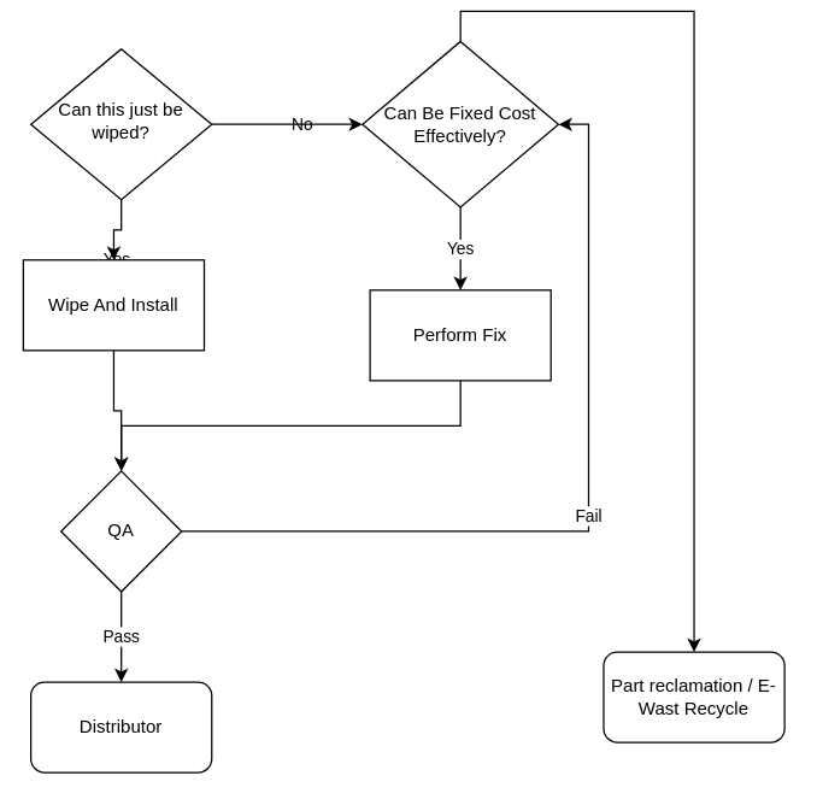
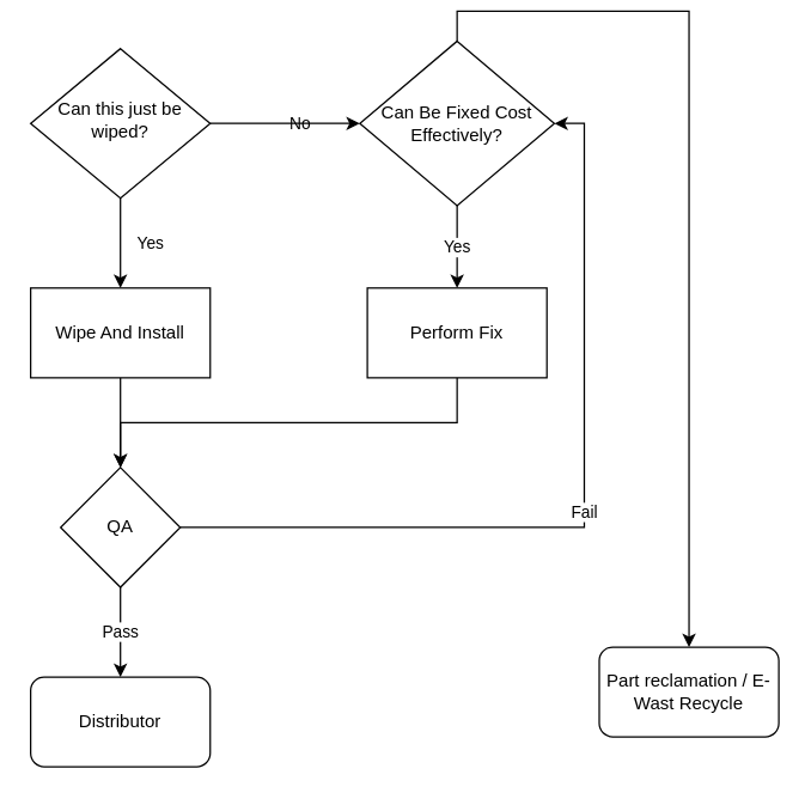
  <mxCell id="0" />
  <mxCell id="1" parent="0" />
  <mxCell id="2" value="Yes" style="rounded=0;html=1;jettySize=auto;orthogonalLoop=1;fontSize=11;endArrow=classic;endFill=1;endSize=6;strokeWidth=1;shadow=0;labelBackgroundColor=none;edgeStyle=orthogonalEdgeStyle;" parent="1" source="4" target="6" edge="1"><mxGeometry y="20" relative="1" as="geometry"><mxPoint as="offset" /><mxPoint x="80" y="185" as="targetPoint" /></mxGeometry></mxCell>
  <mxCell id="3" value="No" style="edgeStyle=orthogonalEdgeStyle;rounded=0;html=1;jettySize=auto;orthogonalLoop=1;fontSize=11;endArrow=classic;endFill=1;endSize=6;strokeWidth=1;shadow=0;labelBackgroundColor=none;" parent="1" source="4" edge="1"><mxGeometry y="10" relative="1" as="geometry"><mxPoint as="offset" /><mxPoint x="240" y="75" as="targetPoint" /></mxGeometry></mxCell>
  <mxCell id="4" value="Can this just be wiped?" style="rhombus;whiteSpace=wrap;html=1;shadow=0;fontFamily=Helvetica;fontSize=12;align=center;strokeWidth=1;spacing=6;spacingTop=-4;" parent="1" vertex="1"><mxGeometry x="20" y="25" width="120" height="100" as="geometry" /></mxCell>
  <mxCell id="5" style="edgeStyle=orthogonalEdgeStyle;rounded=0;orthogonalLoop=1;jettySize=auto;html=1;exitX=0.5;exitY=1;exitDx=0;exitDy=0;entryX=0.5;entryY=0;entryDx=0;entryDy=0;endArrow=classic;endFill=1;" edge="1" parent="1" source="6" target="9"><mxGeometry relative="1" as="geometry" /></mxCell>
- <mxCell id="6" value="&lt;div&gt;Wipe And Install&lt;/div&gt;" style="rounded=0;whiteSpace=wrap;html=1;" vertex="1" parent="1"><mxGeometry x="15" y="165" width="120" height="60" as="geometry" /></mxCell>
+ <mxCell id="6" value="&lt;div&gt;Wipe And Install&lt;/div&gt;" style="rounded=0;whiteSpace=wrap;html=1;" vertex="1" parent="1"><mxGeometry x="20" y="185" width="120" height="60" as="geometry" /></mxCell>
  <mxCell id="7" value="Pass" style="edgeStyle=orthogonalEdgeStyle;rounded=0;orthogonalLoop=1;jettySize=auto;html=1;" edge="1" parent="1" source="9" target="10"><mxGeometry relative="1" as="geometry" /></mxCell>
  <mxCell id="8" value="Fail" style="edgeStyle=orthogonalEdgeStyle;rounded=0;orthogonalLoop=1;jettySize=auto;html=1;entryX=1;entryY=0.5;entryDx=0;entryDy=0;endArrow=classic;endFill=1;endSize=6;" edge="1" parent="1" source="9" target="13"><mxGeometry relative="1" as="geometry"><Array as="points"><mxPoint x="390" y="345" /><mxPoint x="390" y="75" /></Array></mxGeometry></mxCell>
  <mxCell id="9" value="QA" style="rhombus;whiteSpace=wrap;html=1;" vertex="1" parent="1"><mxGeometry x="40" y="305" width="80" height="80" as="geometry" /></mxCell>
  <mxCell id="10" value="Distributor" style="rounded=1;whiteSpace=wrap;html=1;" vertex="1" parent="1"><mxGeometry x="20" y="445" width="120" height="60" as="geometry" /></mxCell>
  <mxCell id="11" value="Yes" style="edgeStyle=orthogonalEdgeStyle;rounded=0;orthogonalLoop=1;jettySize=auto;html=1;exitX=0.5;exitY=1;exitDx=0;exitDy=0;entryX=0.5;entryY=0;entryDx=0;entryDy=0;endArrow=classic;endFill=1;endSize=6;" edge="1" parent="1" source="13" target="15"><mxGeometry relative="1" as="geometry" /></mxCell>
  <mxCell id="12" style="edgeStyle=orthogonalEdgeStyle;rounded=0;orthogonalLoop=1;jettySize=auto;html=1;exitX=0.5;exitY=0;exitDx=0;exitDy=0;endArrow=classic;endFill=1;endSize=6;" edge="1" parent="1" source="16"><mxGeometry relative="1" as="geometry"><mxPoint x="460" y="435" as="targetPoint" /></mxGeometry></mxCell>
  <mxCell id="13" value="Can Be Fixed Cost Effectively?" style="rhombus;whiteSpace=wrap;html=1;" vertex="1" parent="1"><mxGeometry x="240" y="20" width="130" height="110" as="geometry" /></mxCell>
  <mxCell id="14" style="edgeStyle=orthogonalEdgeStyle;rounded=0;orthogonalLoop=1;jettySize=auto;html=1;exitX=0.5;exitY=1;exitDx=0;exitDy=0;entryX=0.5;entryY=0;entryDx=0;entryDy=0;endArrow=classic;endFill=1;endSize=6;" edge="1" parent="1" source="15" target="9"><mxGeometry relative="1" as="geometry" /></mxCell>
  <mxCell id="15" value="Perform Fix" style="rounded=0;whiteSpace=wrap;html=1;" vertex="1" parent="1"><mxGeometry x="245" y="185" width="120" height="60" as="geometry" /></mxCell>
  <mxCell id="16" value="Part reclamation / E-Wast Recycle" style="rounded=1;whiteSpace=wrap;html=1;" vertex="1" parent="1"><mxGeometry x="400" y="425" width="120" height="60" as="geometry" /></mxCell>
  <mxCell id="17" style="edgeStyle=orthogonalEdgeStyle;rounded=0;orthogonalLoop=1;jettySize=auto;html=1;exitX=0.5;exitY=0;exitDx=0;exitDy=0;endArrow=classic;endFill=1;endSize=6;" edge="1" parent="1" source="13" target="16"><mxGeometry relative="1" as="geometry"><mxPoint x="460" y="435" as="targetPoint" /><mxPoint x="305" y="20" as="sourcePoint" /></mxGeometry></mxCell>
